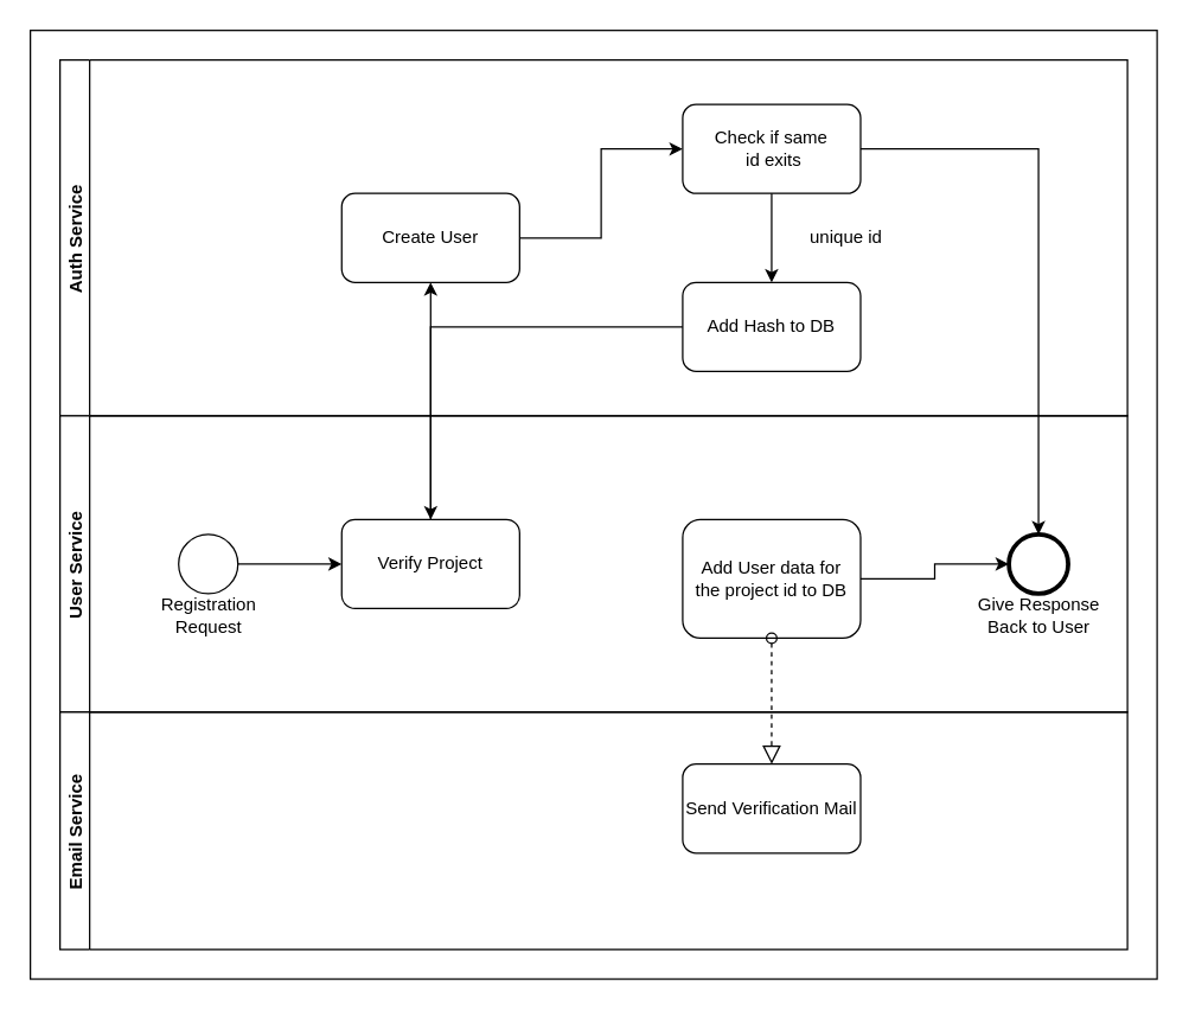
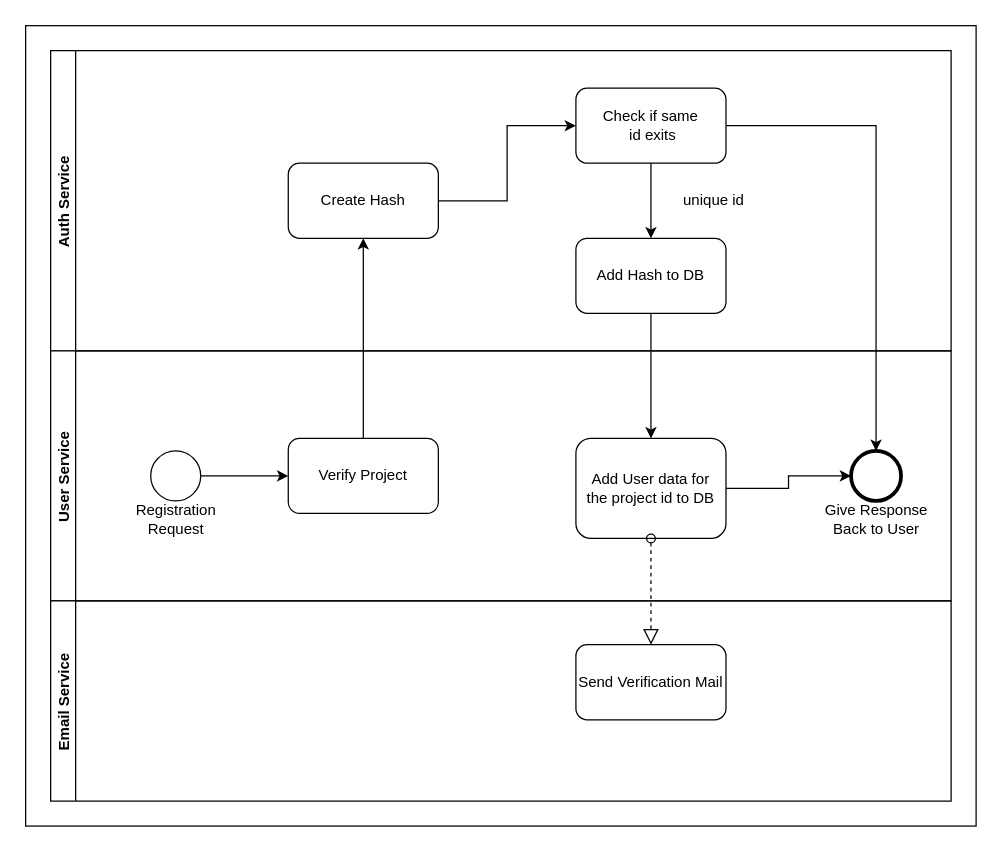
  <mxCell id="0" />
  <mxCell id="1" parent="0" />
  <mxCell id="2" value="Auth Service" style="swimlane;startSize=20;horizontal=0;" parent="1" vertex="1"><mxGeometry x="40" y="40" width="720" height="240" as="geometry" /></mxCell>
  <mxCell id="3" style="edgeStyle=orthogonalEdgeStyle;rounded=0;orthogonalLoop=1;jettySize=auto;html=1;entryX=0;entryY=0.5;entryDx=0;entryDy=0;" parent="2" source="4" target="6" edge="1"><mxGeometry relative="1" as="geometry" /></mxCell>
- <mxCell id="4" value="Create User" style="shape=ext;rounded=1;html=1;whiteSpace=wrap;fillColor=none;" parent="2" vertex="1"><mxGeometry x="190" y="90" width="120" height="60" as="geometry" /></mxCell>
+ <mxCell id="4" value="Create Hash" style="shape=ext;rounded=1;html=1;whiteSpace=wrap;fillColor=none;" parent="2" vertex="1"><mxGeometry x="190" y="90" width="120" height="60" as="geometry" /></mxCell>
  <mxCell id="5" style="edgeStyle=orthogonalEdgeStyle;rounded=0;orthogonalLoop=1;jettySize=auto;html=1;entryX=0.5;entryY=0;entryDx=0;entryDy=0;" parent="2" source="6" target="7" edge="1"><mxGeometry relative="1" as="geometry" /></mxCell>
  <mxCell id="6" value="Check if same&lt;br&gt;&amp;nbsp;id exits" style="shape=ext;rounded=1;html=1;whiteSpace=wrap;fillColor=none;" parent="2" vertex="1"><mxGeometry x="420" y="30" width="120" height="60" as="geometry" /></mxCell>
  <mxCell id="7" value="Add Hash to DB" style="shape=ext;rounded=1;html=1;whiteSpace=wrap;fillColor=none;" parent="2" vertex="1"><mxGeometry x="420" y="150" width="120" height="60" as="geometry" /></mxCell>
  <mxCell id="8" value="unique id" style="text;html=1;align=center;verticalAlign=middle;resizable=0;points=[];autosize=1;rotation=0;" parent="2" vertex="1"><mxGeometry x="500" y="110" width="60" height="20" as="geometry" /></mxCell>
  <mxCell id="9" value="" style="rounded=0;whiteSpace=wrap;html=1;fillColor=none;" parent="1" vertex="1"><mxGeometry x="20" y="20" width="760" height="640" as="geometry" /></mxCell>
  <mxCell id="10" value="User Service" style="swimlane;startSize=20;horizontal=0;" parent="1" vertex="1"><mxGeometry x="40" y="280" width="720" height="200" as="geometry" /></mxCell>
  <mxCell id="11" style="edgeStyle=orthogonalEdgeStyle;rounded=0;orthogonalLoop=1;jettySize=auto;html=1;" parent="10" source="12" target="13" edge="1"><mxGeometry relative="1" as="geometry" /></mxCell>
  <mxCell id="12" value="Add User&amp;nbsp;data for &lt;br&gt;the project id to DB" style="shape=ext;rounded=1;html=1;whiteSpace=wrap;fillColor=none;" parent="10" vertex="1"><mxGeometry x="420" y="70" width="120" height="80" as="geometry" /></mxCell>
  <mxCell id="13" value="" style="shape=mxgraph.bpmn.shape;html=1;verticalLabelPosition=bottom;labelBackgroundColor=#ffffff;verticalAlign=top;align=center;perimeter=ellipsePerimeter;outlineConnect=0;outline=end;symbol=general;fillColor=none;" parent="10" vertex="1"><mxGeometry x="640" y="80" width="40" height="40" as="geometry" /></mxCell>
  <mxCell id="14" value="Give Response&lt;br&gt;Back to User" style="text;html=1;align=center;verticalAlign=middle;resizable=0;points=[];autosize=1;" parent="10" vertex="1"><mxGeometry x="610" y="120" width="100" height="30" as="geometry" /></mxCell>
  <mxCell id="15" value="Registration &lt;br&gt;Request" style="text;html=1;align=center;verticalAlign=middle;resizable=0;points=[];autosize=1;" parent="10" vertex="1"><mxGeometry x="60" y="120" width="80" height="30" as="geometry" /></mxCell>
  <mxCell id="16" style="edgeStyle=orthogonalEdgeStyle;rounded=0;orthogonalLoop=1;jettySize=auto;html=1;entryX=0;entryY=0.5;entryDx=0;entryDy=0;" edge="1" parent="10" source="17" target="18"><mxGeometry relative="1" as="geometry" /></mxCell>
  <mxCell id="17" value="" style="shape=mxgraph.bpmn.shape;html=1;verticalLabelPosition=bottom;labelBackgroundColor=#ffffff;verticalAlign=top;align=center;perimeter=ellipsePerimeter;outlineConnect=0;outline=standard;symbol=general;fillColor=none;" parent="10" vertex="1"><mxGeometry x="80" y="80" width="40" height="40" as="geometry" /></mxCell>
  <mxCell id="18" value="Verify Project" style="shape=ext;rounded=1;html=1;whiteSpace=wrap;fillColor=none;" vertex="1" parent="10"><mxGeometry x="190" y="70" width="120" height="60" as="geometry" /></mxCell>
  <mxCell id="19" style="edgeStyle=orthogonalEdgeStyle;rounded=0;orthogonalLoop=1;jettySize=auto;html=1;" parent="1" source="6" target="13" edge="1"><mxGeometry relative="1" as="geometry" /></mxCell>
- <mxCell id="20" style="edgeStyle=orthogonalEdgeStyle;rounded=0;orthogonalLoop=1;jettySize=auto;html=1;" parent="1" source="7" target="18" edge="1"><mxGeometry relative="1" as="geometry" /></mxCell>
+ <mxCell id="20" style="edgeStyle=orthogonalEdgeStyle;rounded=0;orthogonalLoop=1;jettySize=auto;html=1;entryX=0.5;entryY=0;entryDx=0;entryDy=0;" parent="1" source="7" target="12" edge="1"><mxGeometry relative="1" as="geometry" /></mxCell>
  <mxCell id="21" value="Email Service" style="swimlane;startSize=20;horizontal=0;" parent="1" vertex="1"><mxGeometry x="40" y="480" width="720" height="160" as="geometry" /></mxCell>
  <mxCell id="22" value="Send Verification Mail" style="shape=ext;rounded=1;html=1;whiteSpace=wrap;fillColor=none;" parent="21" vertex="1"><mxGeometry x="420" y="35" width="120" height="60" as="geometry" /></mxCell>
  <mxCell id="23" value="" style="startArrow=oval;startFill=0;startSize=7;endArrow=block;endFill=0;endSize=10;dashed=1;html=1;entryX=0.5;entryY=0;entryDx=0;entryDy=0;exitX=0.5;exitY=1;exitDx=0;exitDy=0;" parent="1" source="12" target="22" edge="1"><mxGeometry width="100" relative="1" as="geometry"><mxPoint x="160" y="490" as="sourcePoint" /><mxPoint x="260" y="490" as="targetPoint" /></mxGeometry></mxCell>
  <mxCell id="24" style="edgeStyle=orthogonalEdgeStyle;rounded=0;orthogonalLoop=1;jettySize=auto;html=1;entryX=0.5;entryY=1;entryDx=0;entryDy=0;" edge="1" parent="1" source="18" target="4"><mxGeometry relative="1" as="geometry" /></mxCell>
